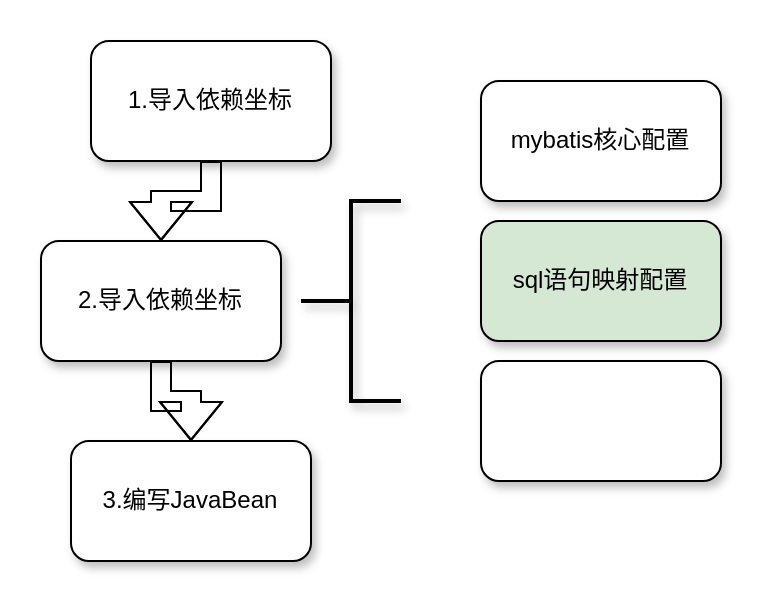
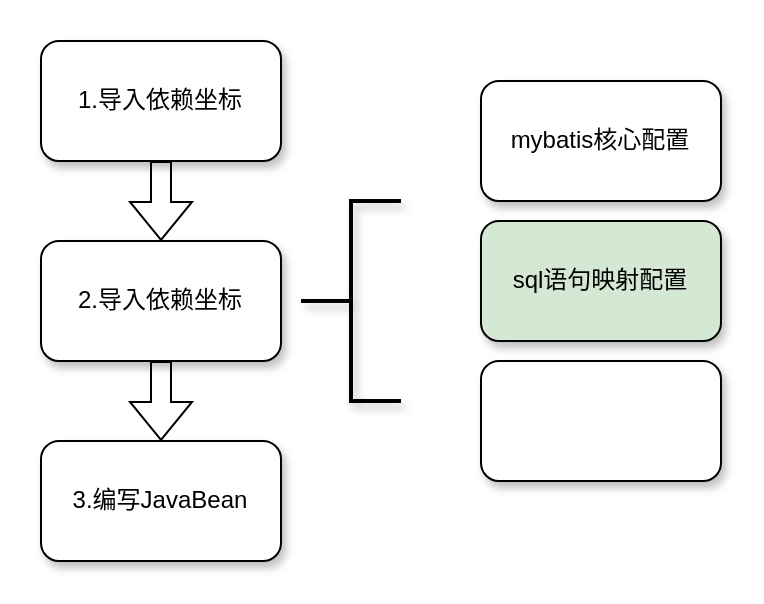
  <mxCell id="0" />
  <mxCell id="1" parent="0" />
  <mxCell id="2" value="" style="edgeStyle=orthogonalEdgeStyle;shape=flexArrow;rounded=0;orthogonalLoop=1;jettySize=auto;html=1;" edge="1" parent="1" source="3" target="5"><mxGeometry relative="1" as="geometry" /></mxCell>
- <mxCell id="3" value="1.导入依赖坐标" style="rounded=1;whiteSpace=wrap;html=1;shadow=1;" vertex="1" parent="1"><mxGeometry x="45" y="20" width="120" height="60" as="geometry" /></mxCell>
+ <mxCell id="3" value="1.导入依赖坐标" style="rounded=1;whiteSpace=wrap;html=1;shadow=1;" vertex="1" parent="1"><mxGeometry x="20" y="20" width="120" height="60" as="geometry" /></mxCell>
  <mxCell id="4" value="" style="edgeStyle=orthogonalEdgeStyle;shape=flexArrow;rounded=0;orthogonalLoop=1;jettySize=auto;html=1;" edge="1" parent="1" source="5" target="6"><mxGeometry relative="1" as="geometry" /></mxCell>
  <mxCell id="5" value="2.导入依赖坐标" style="rounded=1;whiteSpace=wrap;html=1;shadow=1;" vertex="1" parent="1"><mxGeometry x="20" y="120" width="120" height="60" as="geometry" /></mxCell>
- <mxCell id="6" value="3.编写JavaBean" style="rounded=1;whiteSpace=wrap;html=1;shadow=1;" vertex="1" parent="1"><mxGeometry x="35" y="220" width="120" height="60" as="geometry" /></mxCell>
+ <mxCell id="6" value="3.编写JavaBean" style="rounded=1;whiteSpace=wrap;html=1;shadow=1;" vertex="1" parent="1"><mxGeometry x="20" y="220" width="120" height="60" as="geometry" /></mxCell>
  <mxCell id="7" value="" style="strokeWidth=2;html=1;shape=mxgraph.flowchart.annotation_2;align=left;labelPosition=right;pointerEvents=1;shadow=1;" vertex="1" parent="1"><mxGeometry x="150" y="100" width="50" height="100" as="geometry" /></mxCell>
  <mxCell id="8" value="mybatis核心配置" style="rounded=1;whiteSpace=wrap;html=1;shadow=1;" vertex="1" parent="1"><mxGeometry x="240" y="40" width="120" height="60" as="geometry" /></mxCell>
  <mxCell id="9" value="sql语句映射配置" style="rounded=1;whiteSpace=wrap;html=1;shadow=1;fillColor=#d5e8d4;" vertex="1" parent="1"><mxGeometry x="240" y="110" width="120" height="60" as="geometry" /></mxCell>
  <mxCell id="10" value="" style="rounded=1;whiteSpace=wrap;html=1;shadow=1;" vertex="1" parent="1"><mxGeometry x="240" y="180" width="120" height="60" as="geometry" /></mxCell>
